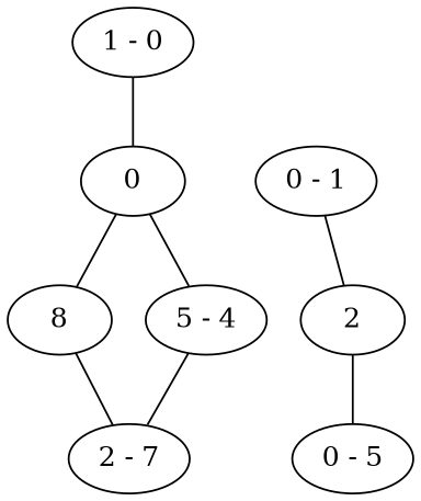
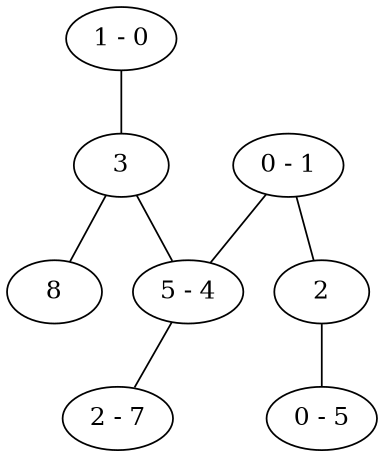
  graph {
    n1 [label="1 - 0"]
-   3 [label=0]
+   3
    n3 [label="0 - 1"]
    2
    n5 [label="5 - 4"]
    n6 [label=8]
    n7 [label="0 - 5"]
    n8 [label="2 - 7"]
    n1 -- 3
    3 -- n5
    3 -- n6
    n3 -- 2
+   n3 -- n5
    2 -- n7
    n5 -- n8
-   n6 -- n8
  }
